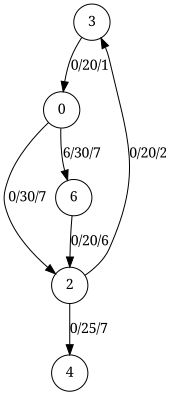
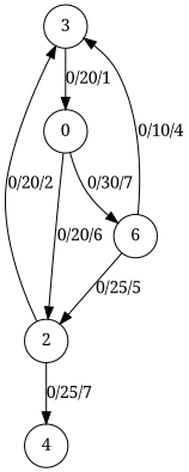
  digraph {
    fontname="Noto Serif"
    rankdir=TB
    node [fontname="Noto Serif" shape=circle]
    edge [fontname="Noto Serif"]
    3
    0
    2
    4
    n5 [label=6]
    3 -> 0 [label="0/20/1"]
-   0 -> 2 [label="0/30/7"]
-   0 -> n5 [label="6/30/7"]
+   0 -> 2 [label="0/20/6"]
+   0 -> n5 [label="0/30/7"]
    2 -> 3 [label="0/20/2"]
    2 -> 4 [label="0/25/7"]
-   n5 -> 2 [label="0/20/6"]
+   n5 -> 3 [label="0/10/4"]
+   n5 -> 2 [label="0/25/5"]
  }
